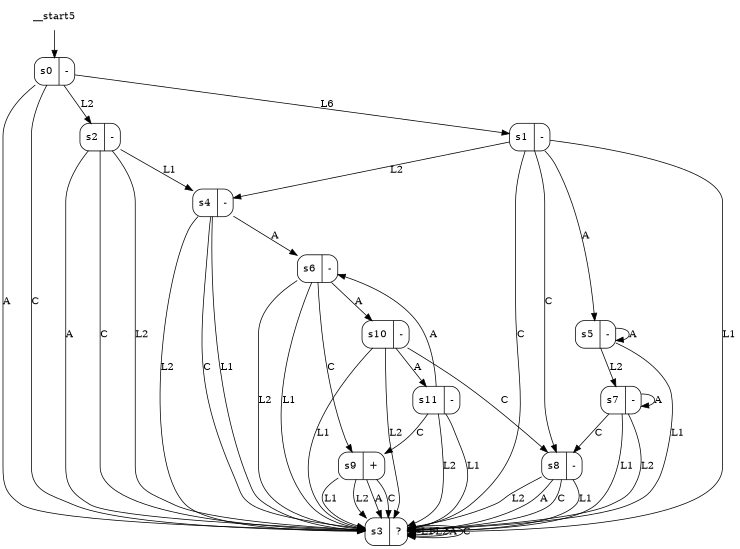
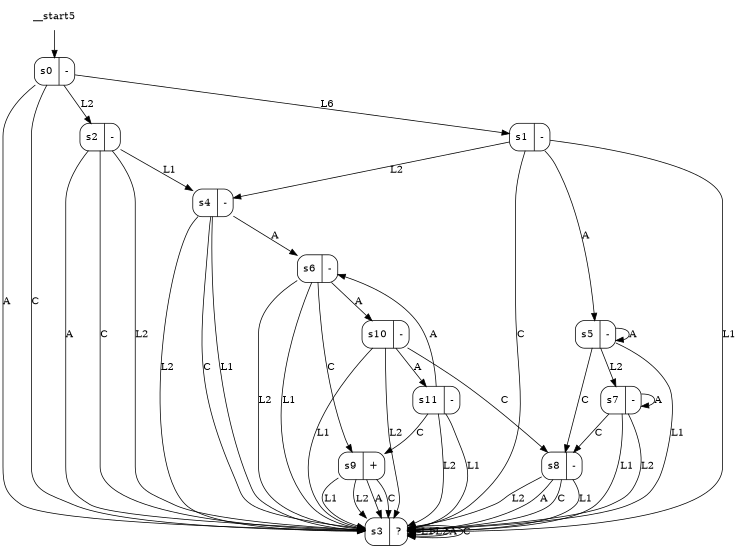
  digraph {
    node [shape=record style=rounded]
    n1 [label="s0|-"]
    n2 [label="s1|-"]
    n3 [label="s2|-"]
    n4 [label="s3|?"]
    n5 [label="s4|-"]
    n6 [label="s5|-"]
    n7 [label="s6|-"]
    n8 [label="s7|-"]
    n9 [label="s8|-"]
    n10 [label="s9|+"]
    n11 [label="s10|-"]
    n12 [label="s11|-"]
    n13 [label=__start5 shape=none style=""]
    n1 -> n2 [label=L6]
    n1 -> n3 [label=L2]
    n1 -> n4 [label=A]
    n1 -> n4 [label=C]
    n2 -> n4 [label=L1]
    n2 -> n4 [label=C]
    n2 -> n5 [label=L2]
    n2 -> n6 [label=A]
    n3 -> n4 [label=L2]
    n3 -> n4 [label=A]
    n3 -> n4 [label=C]
    n3 -> n5 [label=L1]
    n4 -> n4 [label=L1]
    n4 -> n4 [label=L2]
    n4 -> n4 [label=A]
    n4 -> n4 [label=C]
    n5 -> n4 [label=L1]
    n5 -> n4 [label=L2]
    n5 -> n4 [label=C]
    n5 -> n7 [label=A]
    n6 -> n4 [label=L1]
    n6 -> n6 [label=A]
    n6 -> n8 [label=L2]
-   n2 -> n9 [label=C]
+   n6 -> n9 [label=C]
    n7 -> n4 [label=L1]
    n7 -> n4 [label=L2]
    n7 -> n10 [label=C]
    n7 -> n11 [label=A]
    n8 -> n4 [label=L1]
    n8 -> n4 [label=L2]
    n8 -> n8 [label=A]
    n8 -> n9 [label=C]
    n9 -> n4 [label=L1]
    n9 -> n4 [label=L2]
    n9 -> n4 [label=A]
    n9 -> n4 [label=C]
    n10 -> n4 [label=L1]
    n10 -> n4 [label=L2]
    n10 -> n4 [label=A]
    n10 -> n4 [label=C]
    n11 -> n4 [label=L1]
    n11 -> n4 [label=L2]
    n11 -> n9 [label=C]
    n11 -> n12 [label=A]
    n12 -> n4 [label=L1]
    n12 -> n4 [label=L2]
    n12 -> n7 [label=A]
    n12 -> n10 [label=C]
    n13 -> n1
  }
